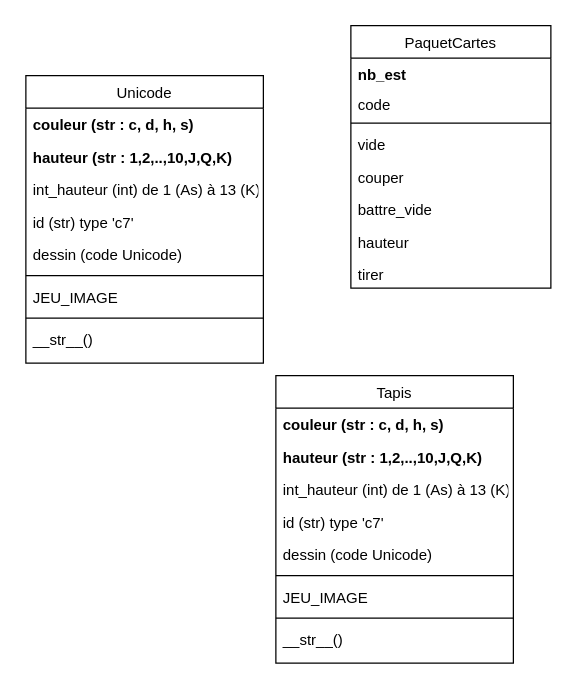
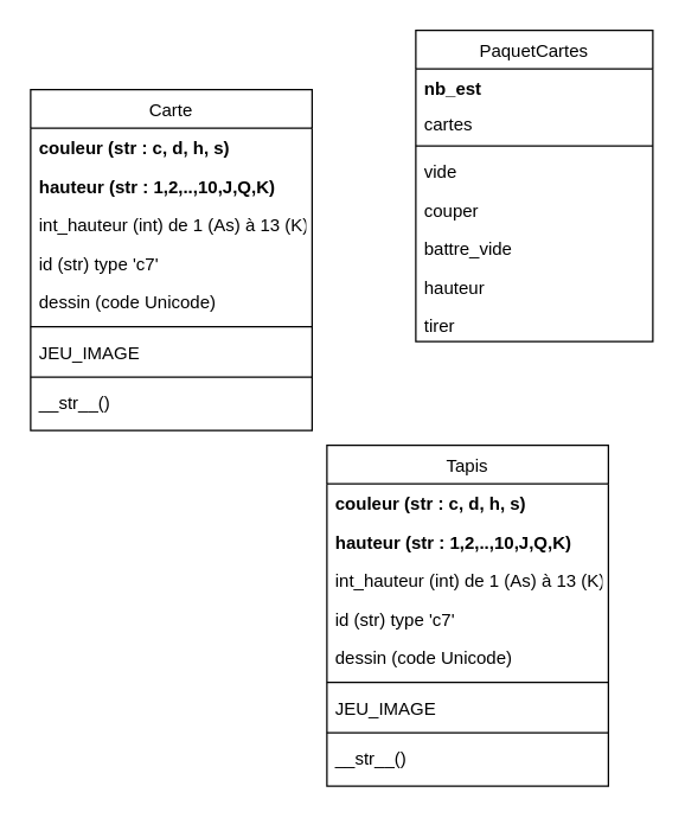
  <mxCell id="0" />
  <mxCell id="1" parent="0" />
- <mxCell id="2" value="Unicode" style="swimlane;fontStyle=0;align=center;verticalAlign=top;childLayout=stackLayout;horizontal=1;startSize=26;horizontalStack=0;resizeParent=1;resizeLast=0;collapsible=1;marginBottom=0;rounded=0;shadow=0;strokeWidth=1;" parent="1" vertex="1"><mxGeometry x="20" y="60" width="190" height="230" as="geometry"><mxRectangle x="130" y="380" width="160" height="26" as="alternateBounds" /></mxGeometry></mxCell>
+ <mxCell id="2" value="Carte" style="swimlane;fontStyle=0;align=center;verticalAlign=top;childLayout=stackLayout;horizontal=1;startSize=26;horizontalStack=0;resizeParent=1;resizeLast=0;collapsible=1;marginBottom=0;rounded=0;shadow=0;strokeWidth=1;" parent="1" vertex="1"><mxGeometry x="20" y="60" width="190" height="230" as="geometry"><mxRectangle x="130" y="380" width="160" height="26" as="alternateBounds" /></mxGeometry></mxCell>
  <mxCell id="3" value="couleur (str : c, d, h, s)" style="text;align=left;verticalAlign=top;spacingLeft=4;spacingRight=4;overflow=hidden;rotatable=0;points=[[0,0.5],[1,0.5]];portConstraint=eastwest;fontStyle=1" vertex="1" parent="2"><mxGeometry y="26" width="190" height="26" as="geometry" /></mxCell>
  <mxCell id="4" value="hauteur (str : 1,2,..,10,J,Q,K)" style="text;align=left;verticalAlign=top;spacingLeft=4;spacingRight=4;overflow=hidden;rotatable=0;points=[[0,0.5],[1,0.5]];portConstraint=eastwest;fontStyle=1" vertex="1" parent="2"><mxGeometry y="52" width="190" height="26" as="geometry" /></mxCell>
  <mxCell id="5" value="int_hauteur (int) de 1 (As) à 13 (K)" style="text;align=left;verticalAlign=top;spacingLeft=4;spacingRight=4;overflow=hidden;rotatable=0;points=[[0,0.5],[1,0.5]];portConstraint=eastwest;" vertex="1" parent="2"><mxGeometry y="78" width="190" height="26" as="geometry" /></mxCell>
  <mxCell id="6" value="id (str) type 'c7'" style="text;align=left;verticalAlign=top;spacingLeft=4;spacingRight=4;overflow=hidden;rotatable=0;points=[[0,0.5],[1,0.5]];portConstraint=eastwest;" vertex="1" parent="2"><mxGeometry y="104" width="190" height="26" as="geometry" /></mxCell>
  <mxCell id="7" value="dessin (code Unicode)" style="text;align=left;verticalAlign=top;spacingLeft=4;spacingRight=4;overflow=hidden;rotatable=0;points=[[0,0.5],[1,0.5]];portConstraint=eastwest;" vertex="1" parent="2"><mxGeometry y="130" width="190" height="26" as="geometry" /></mxCell>
  <mxCell id="8" value="" style="line;html=1;strokeWidth=1;align=left;verticalAlign=middle;spacingTop=-1;spacingLeft=3;spacingRight=3;rotatable=0;labelPosition=right;points=[];portConstraint=eastwest;" vertex="1" parent="2"><mxGeometry y="156" width="190" height="8" as="geometry" /></mxCell>
  <mxCell id="9" value="JEU_IMAGE" style="text;align=left;verticalAlign=top;spacingLeft=4;spacingRight=4;overflow=hidden;rotatable=0;points=[[0,0.5],[1,0.5]];portConstraint=eastwest;" parent="2" vertex="1"><mxGeometry y="164" width="190" height="26" as="geometry" /></mxCell>
  <mxCell id="10" value="" style="line;html=1;strokeWidth=1;align=left;verticalAlign=middle;spacingTop=-1;spacingLeft=3;spacingRight=3;rotatable=0;labelPosition=right;points=[];portConstraint=eastwest;" vertex="1" parent="2"><mxGeometry y="190" width="190" height="8" as="geometry" /></mxCell>
  <mxCell id="11" value="__str__()" style="text;align=left;verticalAlign=top;spacingLeft=4;spacingRight=4;overflow=hidden;rotatable=0;points=[[0,0.5],[1,0.5]];portConstraint=eastwest;" parent="2" vertex="1"><mxGeometry y="198" width="190" height="26" as="geometry" /></mxCell>
  <mxCell id="12" value="PaquetCartes" style="swimlane;fontStyle=0;align=center;verticalAlign=top;childLayout=stackLayout;horizontal=1;startSize=26;horizontalStack=0;resizeParent=1;resizeLast=0;collapsible=1;marginBottom=0;rounded=0;shadow=0;strokeWidth=1;" parent="1" vertex="1"><mxGeometry x="280" y="20" width="160" height="210" as="geometry"><mxRectangle x="340" y="380" width="170" height="26" as="alternateBounds" /></mxGeometry></mxCell>
  <mxCell id="13" value="nb_est" style="text;align=left;verticalAlign=top;spacingLeft=4;spacingRight=4;overflow=hidden;rotatable=0;points=[[0,0.5],[1,0.5]];portConstraint=eastwest;fontStyle=1" vertex="1" parent="12"><mxGeometry y="26" width="160" height="24" as="geometry" /></mxCell>
- <mxCell id="14" value="code" style="text;align=left;verticalAlign=top;spacingLeft=4;spacingRight=4;overflow=hidden;rotatable=0;points=[[0,0.5],[1,0.5]];portConstraint=eastwest;" vertex="1" parent="12"><mxGeometry y="50" width="160" height="24" as="geometry" /></mxCell>
+ <mxCell id="14" value="cartes" style="text;align=left;verticalAlign=top;spacingLeft=4;spacingRight=4;overflow=hidden;rotatable=0;points=[[0,0.5],[1,0.5]];portConstraint=eastwest;" vertex="1" parent="12"><mxGeometry y="50" width="160" height="24" as="geometry" /></mxCell>
  <mxCell id="15" value="" style="line;html=1;strokeWidth=1;align=left;verticalAlign=middle;spacingTop=-1;spacingLeft=3;spacingRight=3;rotatable=0;labelPosition=right;points=[];portConstraint=eastwest;" vertex="1" parent="12"><mxGeometry y="74" width="160" height="8" as="geometry" /></mxCell>
  <mxCell id="16" value="vide" style="text;align=left;verticalAlign=top;spacingLeft=4;spacingRight=4;overflow=hidden;rotatable=0;points=[[0,0.5],[1,0.5]];portConstraint=eastwest;" vertex="1" parent="12"><mxGeometry y="82" width="160" height="26" as="geometry" /></mxCell>
  <mxCell id="17" value="couper" style="text;align=left;verticalAlign=top;spacingLeft=4;spacingRight=4;overflow=hidden;rotatable=0;points=[[0,0.5],[1,0.5]];portConstraint=eastwest;" vertex="1" parent="12"><mxGeometry y="108" width="160" height="26" as="geometry" /></mxCell>
  <mxCell id="18" value="battre_vide" style="text;align=left;verticalAlign=top;spacingLeft=4;spacingRight=4;overflow=hidden;rotatable=0;points=[[0,0.5],[1,0.5]];portConstraint=eastwest;" vertex="1" parent="12"><mxGeometry y="134" width="160" height="26" as="geometry" /></mxCell>
  <mxCell id="19" value="hauteur" style="text;align=left;verticalAlign=top;spacingLeft=4;spacingRight=4;overflow=hidden;rotatable=0;points=[[0,0.5],[1,0.5]];portConstraint=eastwest;" vertex="1" parent="12"><mxGeometry y="160" width="160" height="26" as="geometry" /></mxCell>
  <mxCell id="20" value="tirer" style="text;align=left;verticalAlign=top;spacingLeft=4;spacingRight=4;overflow=hidden;rotatable=0;points=[[0,0.5],[1,0.5]];portConstraint=eastwest;" vertex="1" parent="12"><mxGeometry y="186" width="160" height="24" as="geometry" /></mxCell>
  <mxCell id="21" value="Tapis" style="swimlane;fontStyle=0;align=center;verticalAlign=top;childLayout=stackLayout;horizontal=1;startSize=26;horizontalStack=0;resizeParent=1;resizeLast=0;collapsible=1;marginBottom=0;rounded=0;shadow=0;strokeWidth=1;" vertex="1" parent="1"><mxGeometry x="220" y="300" width="190" height="230" as="geometry"><mxRectangle x="130" y="380" width="160" height="26" as="alternateBounds" /></mxGeometry></mxCell>
  <mxCell id="22" value="couleur (str : c, d, h, s)" style="text;align=left;verticalAlign=top;spacingLeft=4;spacingRight=4;overflow=hidden;rotatable=0;points=[[0,0.5],[1,0.5]];portConstraint=eastwest;fontStyle=1" vertex="1" parent="21"><mxGeometry y="26" width="190" height="26" as="geometry" /></mxCell>
  <mxCell id="23" value="hauteur (str : 1,2,..,10,J,Q,K)" style="text;align=left;verticalAlign=top;spacingLeft=4;spacingRight=4;overflow=hidden;rotatable=0;points=[[0,0.5],[1,0.5]];portConstraint=eastwest;fontStyle=1" vertex="1" parent="21"><mxGeometry y="52" width="190" height="26" as="geometry" /></mxCell>
  <mxCell id="24" value="int_hauteur (int) de 1 (As) à 13 (K)" style="text;align=left;verticalAlign=top;spacingLeft=4;spacingRight=4;overflow=hidden;rotatable=0;points=[[0,0.5],[1,0.5]];portConstraint=eastwest;" vertex="1" parent="21"><mxGeometry y="78" width="190" height="26" as="geometry" /></mxCell>
  <mxCell id="25" value="id (str) type 'c7'" style="text;align=left;verticalAlign=top;spacingLeft=4;spacingRight=4;overflow=hidden;rotatable=0;points=[[0,0.5],[1,0.5]];portConstraint=eastwest;" vertex="1" parent="21"><mxGeometry y="104" width="190" height="26" as="geometry" /></mxCell>
  <mxCell id="26" value="dessin (code Unicode)" style="text;align=left;verticalAlign=top;spacingLeft=4;spacingRight=4;overflow=hidden;rotatable=0;points=[[0,0.5],[1,0.5]];portConstraint=eastwest;" vertex="1" parent="21"><mxGeometry y="130" width="190" height="26" as="geometry" /></mxCell>
  <mxCell id="27" value="" style="line;html=1;strokeWidth=1;align=left;verticalAlign=middle;spacingTop=-1;spacingLeft=3;spacingRight=3;rotatable=0;labelPosition=right;points=[];portConstraint=eastwest;" vertex="1" parent="21"><mxGeometry y="156" width="190" height="8" as="geometry" /></mxCell>
  <mxCell id="28" value="JEU_IMAGE" style="text;align=left;verticalAlign=top;spacingLeft=4;spacingRight=4;overflow=hidden;rotatable=0;points=[[0,0.5],[1,0.5]];portConstraint=eastwest;" vertex="1" parent="21"><mxGeometry y="164" width="190" height="26" as="geometry" /></mxCell>
  <mxCell id="29" value="" style="line;html=1;strokeWidth=1;align=left;verticalAlign=middle;spacingTop=-1;spacingLeft=3;spacingRight=3;rotatable=0;labelPosition=right;points=[];portConstraint=eastwest;" vertex="1" parent="21"><mxGeometry y="190" width="190" height="8" as="geometry" /></mxCell>
  <mxCell id="30" value="__str__()" style="text;align=left;verticalAlign=top;spacingLeft=4;spacingRight=4;overflow=hidden;rotatable=0;points=[[0,0.5],[1,0.5]];portConstraint=eastwest;" vertex="1" parent="21"><mxGeometry y="198" width="190" height="26" as="geometry" /></mxCell>
